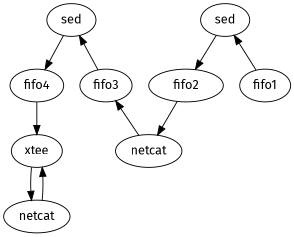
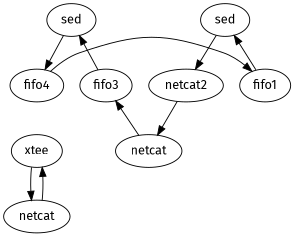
  digraph {
    fontname="Fira Sans"
    rankdir=TB
    node [fontname="Fira Sans"]
    edge [fontname="Fira Sans"]
    n1 [label=sed]
    n2 [label=sed]
    n3 [label=fifo1]
    n4 [label=fifo4]
-   n5 [label=fifo2]
+   n5 [label=netcat2]
    n6 [label=fifo3]
    n7 [label=xtee]
    n8 [label=netcat]
    n9 [label=netcat]
    subgraph sub_1 {
      rank=same
      n1
      n2
    }
    subgraph sub_2 {
      rank=same
      n3
      n4
    }
    subgraph sub_3 {
      rank=same
      n5
      n6
    }
    n1 -> n5
    n2 -> n4
    n3 -> n1
-   n4 -> n7
+   n4 -> n3
    n5 -> n8
    n6 -> n2
    n7 -> n9
    n8 -> n6
    n9 -> n7
  }
